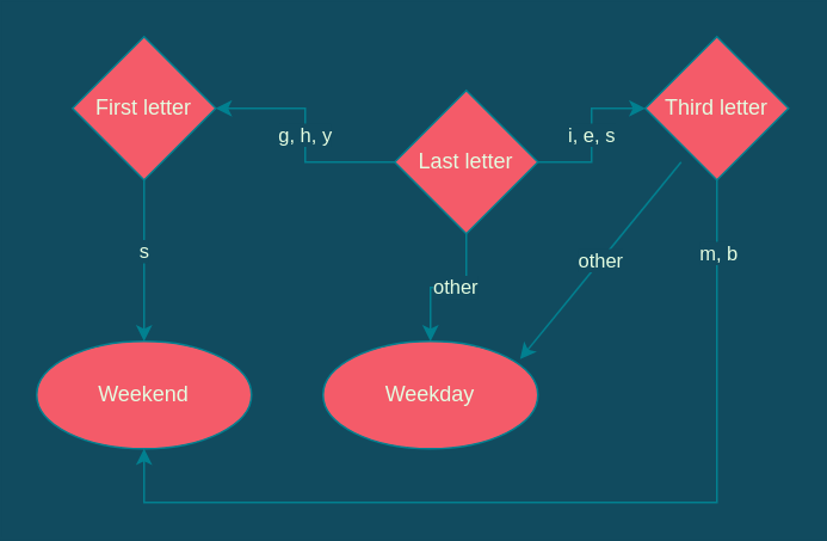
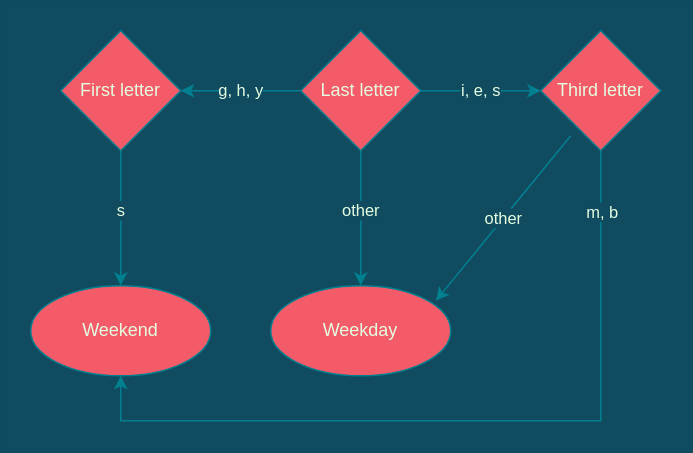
  <mxCell id="0" />
  <mxCell id="1" parent="0" />
  <mxCell id="2" value="i, e, s" style="edgeStyle=orthogonalEdgeStyle;rounded=0;orthogonalLoop=1;jettySize=auto;html=1;labelBackgroundColor=#114B5F;strokeColor=#028090;fontColor=#E4FDE1;" edge="1" parent="1" source="5" target="6"><mxGeometry relative="1" as="geometry" /></mxCell>
  <mxCell id="3" value="g, h, y" style="edgeStyle=orthogonalEdgeStyle;rounded=0;orthogonalLoop=1;jettySize=auto;html=1;labelBackgroundColor=#114B5F;strokeColor=#028090;fontColor=#E4FDE1;" edge="1" parent="1" source="5" target="8"><mxGeometry relative="1" as="geometry" /></mxCell>
  <mxCell id="4" value="other" style="edgeStyle=orthogonalEdgeStyle;rounded=0;orthogonalLoop=1;jettySize=auto;html=1;labelBackgroundColor=#114B5F;strokeColor=#028090;fontColor=#E4FDE1;" edge="1" parent="1" source="5" target="9"><mxGeometry x="-0.111" relative="1" as="geometry"><mxPoint as="offset" /></mxGeometry></mxCell>
- <mxCell id="5" value="Last letter" style="rhombus;whiteSpace=wrap;html=1;fillColor=#F45B69;strokeColor=#028090;fontColor=#E4FDE1;" vertex="1" parent="1"><mxGeometry x="220" y="50" width="80" height="80" as="geometry" /></mxCell>
+ <mxCell id="5" value="Last letter" style="rhombus;whiteSpace=wrap;html=1;fillColor=#F45B69;strokeColor=#028090;fontColor=#E4FDE1;" vertex="1" parent="1"><mxGeometry x="200" y="20" width="80" height="80" as="geometry" /></mxCell>
  <mxCell id="6" value="Third letter" style="rhombus;whiteSpace=wrap;html=1;fillColor=#F45B69;strokeColor=#028090;fontColor=#E4FDE1;" vertex="1" parent="1"><mxGeometry x="360" y="20" width="80" height="80" as="geometry" /></mxCell>
  <mxCell id="7" value="s" style="edgeStyle=orthogonalEdgeStyle;rounded=0;orthogonalLoop=1;jettySize=auto;html=1;labelBackgroundColor=#114B5F;strokeColor=#028090;fontColor=#E4FDE1;" edge="1" parent="1" source="8" target="10"><mxGeometry x="-0.111" relative="1" as="geometry"><mxPoint as="offset" /></mxGeometry></mxCell>
  <mxCell id="8" value="First letter" style="rhombus;whiteSpace=wrap;html=1;fillColor=#F45B69;strokeColor=#028090;fontColor=#E4FDE1;" vertex="1" parent="1"><mxGeometry x="40" y="20" width="80" height="80" as="geometry" /></mxCell>
  <mxCell id="9" value="Weekday" style="ellipse;whiteSpace=wrap;html=1;fillColor=#F45B69;strokeColor=#028090;fontColor=#E4FDE1;" vertex="1" parent="1"><mxGeometry x="180" y="190" width="120" height="60" as="geometry" /></mxCell>
  <mxCell id="10" value="Weekend" style="ellipse;whiteSpace=wrap;html=1;fillColor=#F45B69;strokeColor=#028090;fontColor=#E4FDE1;" vertex="1" parent="1"><mxGeometry x="20" y="190" width="120" height="60" as="geometry" /></mxCell>
  <mxCell id="11" value="" style="endArrow=classic;html=1;rounded=0;exitX=0.5;exitY=1;exitDx=0;exitDy=0;entryX=0.5;entryY=1;entryDx=0;entryDy=0;labelBackgroundColor=#114B5F;strokeColor=#028090;fontColor=#E4FDE1;" edge="1" parent="1" source="6" target="10"><mxGeometry width="50" height="50" relative="1" as="geometry"><mxPoint x="540" y="260" as="sourcePoint" /><mxPoint x="590" y="210" as="targetPoint" /><Array as="points"><mxPoint x="400" y="280" /><mxPoint x="80" y="280" /></Array></mxGeometry></mxCell>
  <mxCell id="12" value="m, b" style="edgeLabel;html=1;align=center;verticalAlign=middle;resizable=0;points=[];labelBackgroundColor=#114B5F;fontColor=#E4FDE1;" vertex="1" connectable="0" parent="11"><mxGeometry x="-0.8" y="1" relative="1" as="geometry"><mxPoint x="-1" y="-13" as="offset" /></mxGeometry></mxCell>
  <mxCell id="13" value="other" style="endArrow=classic;html=1;rounded=0;entryX=0.917;entryY=0.167;entryDx=0;entryDy=0;entryPerimeter=0;labelBackgroundColor=#114B5F;strokeColor=#028090;fontColor=#E4FDE1;" edge="1" parent="1" target="9"><mxGeometry width="50" height="50" relative="1" as="geometry"><mxPoint x="380" y="90" as="sourcePoint" /><mxPoint x="590" y="210" as="targetPoint" /></mxGeometry></mxCell>
